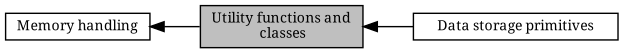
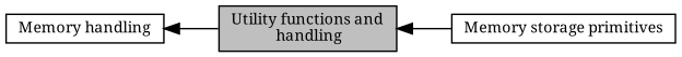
  digraph {
    fontname="Noto Serif"
    rankdir=LR
    node [color=black fillcolor=white fontname="Noto Serif" fontsize=10 shape=box style=filled]
    edge [dir=back fontname="Noto Serif" fontsize=10 labelfontname=Helvetica labelfontsize=10 shape=plaintext style=solid]
-   n1 [fillcolor=grey75 fontcolor=black height=0.2 label="Utility functions and\l classes" width=0.4]
-   n2 [height=0.2 label="Data storage primitives" width=0.4]
+   n1 [fillcolor=grey75 fontcolor=black height=0.2 label="Utility functions and\l handling" width=0.4]
+   n2 [height=0.2 label="Memory storage primitives" width=0.4]
    n3 [height=0.2 label="Memory handling" width=0.4]
    n1 -> n2
    n3 -> n1
  }
